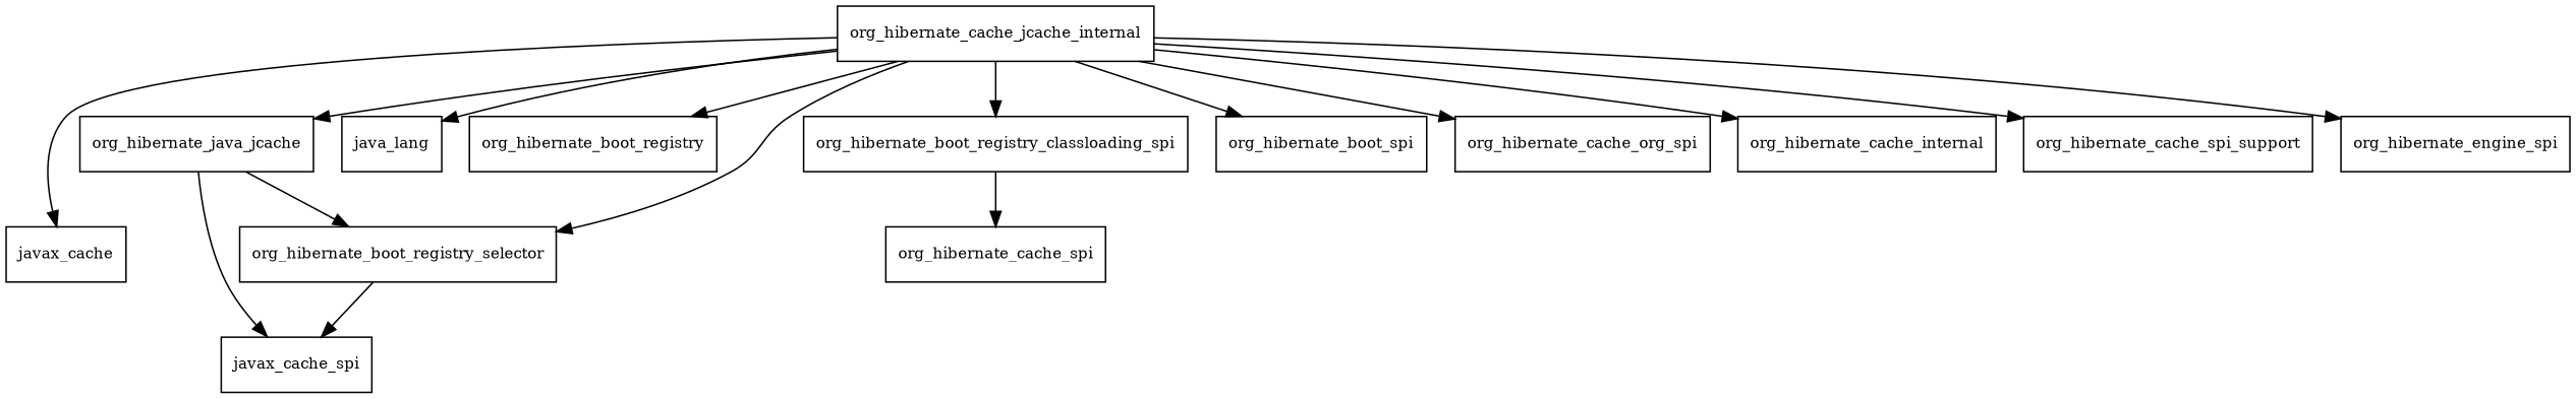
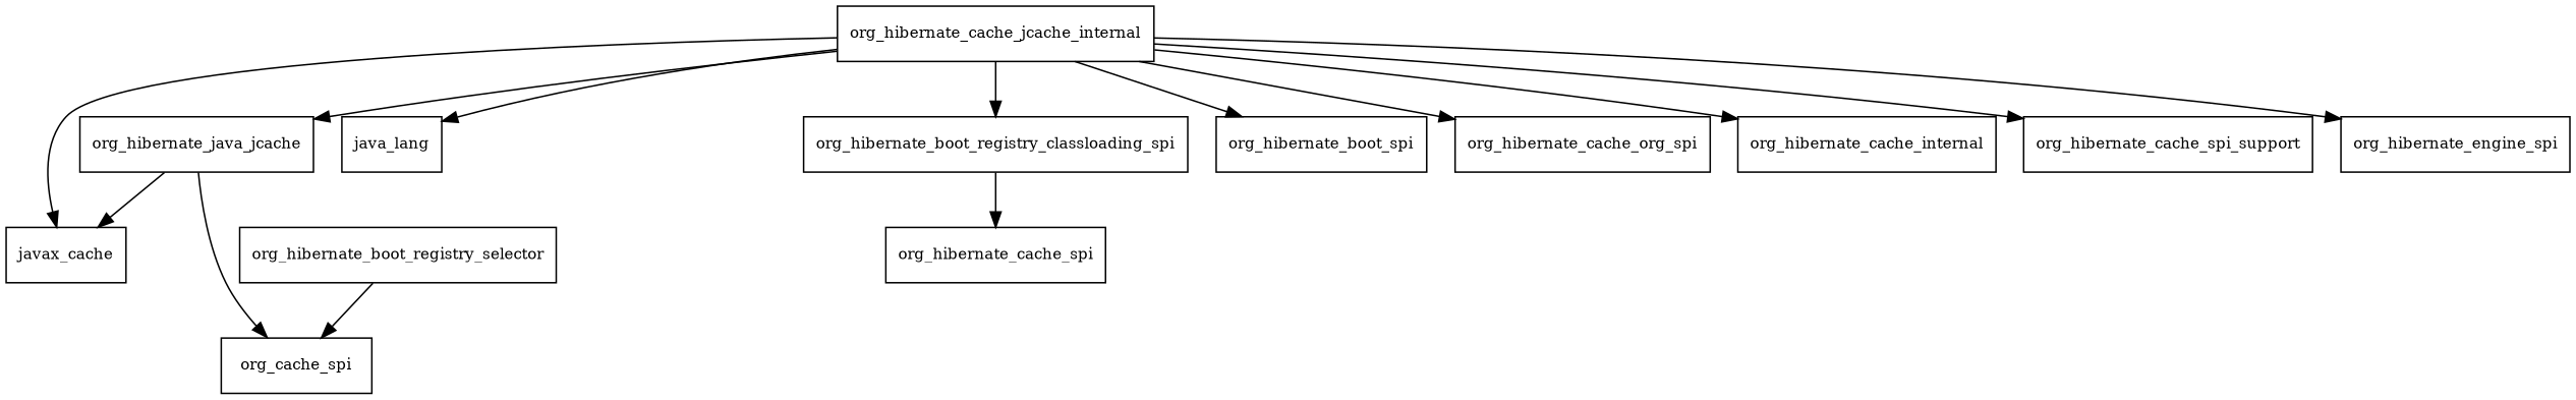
  digraph {
    node [fontsize=10.0 shape=box]
    n1 [label=org_hibernate_java_jcache]
    javax_cache
-   javax_cache_spi
+   javax_cache_spi [label=org_cache_spi]
    org_hibernate_cache_jcache_internal
    java_lang
-   org_hibernate_boot_registry
    org_hibernate_boot_registry_classloading_spi
    org_hibernate_boot_registry_selector
    org_hibernate_boot_spi
    n10 [label=org_hibernate_cache_org_spi]
    org_hibernate_cache_internal
    org_hibernate_cache_spi_support
    org_hibernate_engine_spi
    org_hibernate_cache_spi
-   n1 -> org_hibernate_boot_registry_selector
+   n1 -> javax_cache
    n1 -> javax_cache_spi
    org_hibernate_cache_jcache_internal -> n1
    org_hibernate_cache_jcache_internal -> javax_cache
    org_hibernate_cache_jcache_internal -> java_lang
-   org_hibernate_cache_jcache_internal -> org_hibernate_boot_registry
    org_hibernate_cache_jcache_internal -> org_hibernate_boot_registry_classloading_spi
-   org_hibernate_cache_jcache_internal -> org_hibernate_boot_registry_selector
    org_hibernate_cache_jcache_internal -> org_hibernate_boot_spi
    org_hibernate_cache_jcache_internal -> n10
    org_hibernate_cache_jcache_internal -> org_hibernate_cache_internal
    org_hibernate_cache_jcache_internal -> org_hibernate_cache_spi_support
    org_hibernate_cache_jcache_internal -> org_hibernate_engine_spi
    org_hibernate_boot_registry_classloading_spi -> org_hibernate_cache_spi
    org_hibernate_boot_registry_selector -> javax_cache_spi
  }
